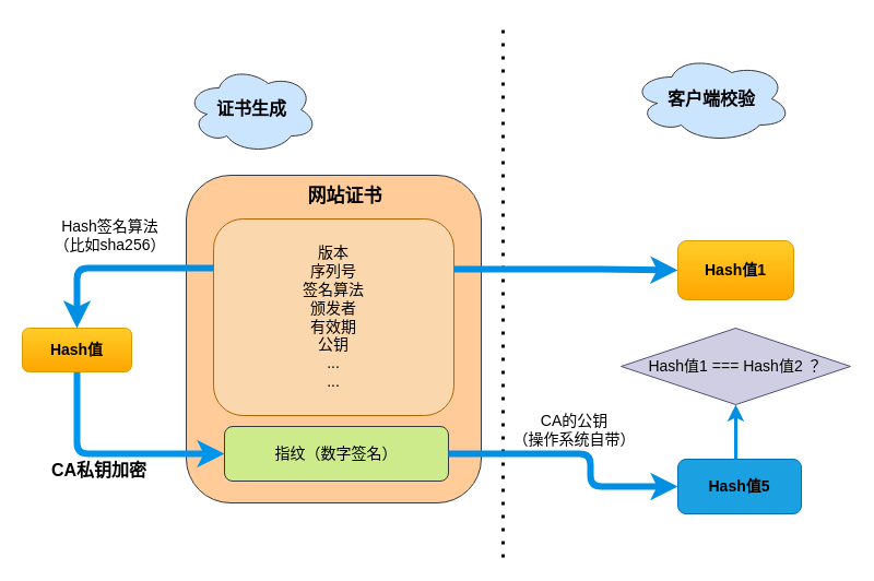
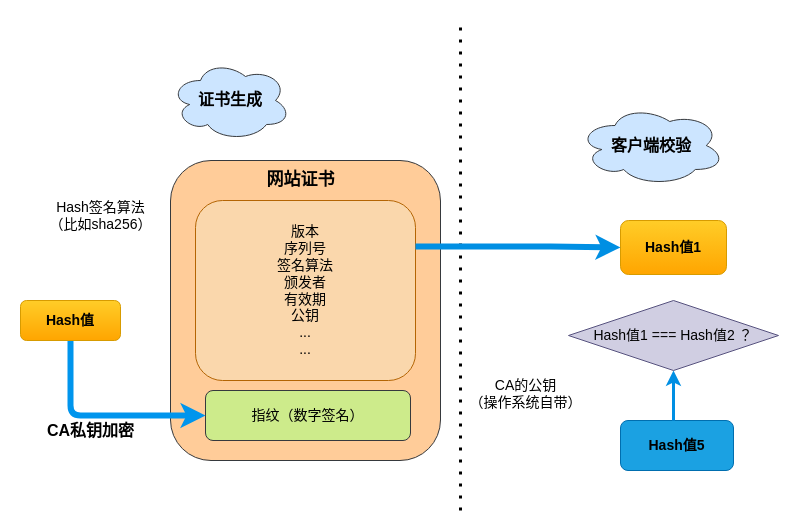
  <mxCell id="0" />
  <mxCell id="1" parent="0" />
  <mxCell id="2" value="&lt;font style=&quot;font-size: 14px&quot;&gt;&lt;br&gt;&lt;/font&gt;" style="rounded=1;whiteSpace=wrap;html=1;fillColor=#ffcc99;strokeColor=#36393d;" vertex="1" parent="1"><mxGeometry x="170" y="160" width="270" height="300" as="geometry" /></mxCell>
  <mxCell id="3" value="&lt;span style=&quot;font-size: 14px&quot;&gt;&lt;font color=&quot;#000000&quot;&gt;指纹（数字签名）&lt;/font&gt;&lt;/span&gt;" style="rounded=1;whiteSpace=wrap;html=1;fillColor=#cdeb8b;strokeColor=#36393d;" vertex="1" parent="1"><mxGeometry x="205" y="390" width="205" height="50" as="geometry" /></mxCell>
  <mxCell id="4" value="&lt;font color=&quot;#000000&quot;&gt;&lt;span style=&quot;font-size: 14px&quot;&gt;版本&lt;/span&gt;&lt;br style=&quot;font-size: 14px&quot;&gt;&lt;span style=&quot;font-size: 14px&quot;&gt;序列号&lt;/span&gt;&lt;br style=&quot;font-size: 14px&quot;&gt;&lt;span style=&quot;font-size: 14px&quot;&gt;签名算法&lt;/span&gt;&lt;br style=&quot;font-size: 14px&quot;&gt;&lt;span style=&quot;font-size: 14px&quot;&gt;颁发者&lt;/span&gt;&lt;br style=&quot;font-size: 14px&quot;&gt;&lt;span style=&quot;font-size: 14px&quot;&gt;有效期&lt;/span&gt;&lt;br style=&quot;font-size: 14px&quot;&gt;&lt;span style=&quot;font-size: 14px&quot;&gt;公钥&lt;/span&gt;&lt;br style=&quot;font-size: 14px&quot;&gt;&lt;span style=&quot;font-size: 14px&quot;&gt;...&lt;/span&gt;&lt;br style=&quot;font-size: 14px&quot;&gt;&lt;span style=&quot;font-size: 14px&quot;&gt;...&lt;/span&gt;&lt;/font&gt;" style="rounded=1;whiteSpace=wrap;html=1;fillColor=#fad7ac;strokeColor=#b46504;" vertex="1" parent="1"><mxGeometry x="195" y="200" width="220" height="180" as="geometry" /></mxCell>
- <mxCell id="5" value="&lt;b style=&quot;font-size: 17px&quot;&gt;&lt;font color=&quot;#000000&quot;&gt;&lt;font style=&quot;font-size: 17px&quot;&gt;网站&lt;/font&gt;&lt;font style=&quot;font-size: 17px&quot;&gt;证书&lt;/font&gt;&lt;/font&gt;&lt;/b&gt;" style="text;html=1;align=center;verticalAlign=middle;resizable=0;points=[];autosize=1;strokeColor=none;" vertex="1" parent="1"><mxGeometry x="275" y="170" width="80" height="20" as="geometry" /></mxCell>
+ <mxCell id="5" value="&lt;b style=&quot;font-size: 17px&quot;&gt;&lt;font color=&quot;#000000&quot;&gt;&lt;font style=&quot;font-size: 17px&quot;&gt;网站&lt;/font&gt;&lt;font style=&quot;font-size: 17px&quot;&gt;证书&lt;/font&gt;&lt;/font&gt;&lt;/b&gt;" style="text;html=1;align=center;verticalAlign=middle;resizable=0;points=[];autosize=1;strokeColor=none;" vertex="1" parent="1"><mxGeometry x="260" y="170" width="80" height="20" as="geometry" /></mxCell>
  <mxCell id="6" value="" style="edgeStyle=segmentEdgeStyle;endArrow=classic;html=1;fillColor=#1ba1e2;strokeWidth=6;strokeColor=#0095ED;" edge="1" parent="1" target="3"><mxGeometry width="50" height="50" relative="1" as="geometry"><mxPoint x="70" y="340" as="sourcePoint" /><mxPoint x="520" y="400" as="targetPoint" /><Array as="points"><mxPoint x="70" y="360" /><mxPoint x="70" y="415" /></Array></mxGeometry></mxCell>
  <mxCell id="7" value="&lt;font style=&quot;font-size: 14px&quot;&gt;Hash签名算法&lt;br&gt;（比如sha256）&lt;/font&gt;" style="text;html=1;align=center;verticalAlign=middle;resizable=0;points=[];autosize=1;strokeColor=none;" vertex="1" parent="1"><mxGeometry x="40" y="200" width="120" height="30" as="geometry" /></mxCell>
  <mxCell id="8" value="" style="endArrow=none;dashed=1;html=1;dashPattern=1 3;strokeWidth=3;" edge="1" parent="1"><mxGeometry width="50" height="50" relative="1" as="geometry"><mxPoint x="460" y="510" as="sourcePoint" /><mxPoint x="460" y="20" as="targetPoint" /></mxGeometry></mxCell>
- <mxCell id="9" value="" style="edgeStyle=segmentEdgeStyle;endArrow=classic;html=1;strokeWidth=6;exitX=0;exitY=0.25;exitDx=0;exitDy=0;entryX=0.5;entryY=0;entryDx=0;entryDy=0;fillColor=#1ba1e2;strokeColor=#008FE3;" edge="1" parent="1" source="4" target="10"><mxGeometry width="50" height="50" relative="1" as="geometry"><mxPoint x="240" y="310" as="sourcePoint" /><mxPoint x="70" y="290" as="targetPoint" /><Array as="points"><mxPoint x="70" y="245" /></Array></mxGeometry></mxCell>
  <mxCell id="10" value="&lt;font style=&quot;font-size: 14px&quot; color=&quot;#000000&quot;&gt;&lt;b&gt;Hash值&lt;/b&gt;&lt;/font&gt;" style="rounded=1;whiteSpace=wrap;html=1;fillColor=#ffcd28;strokeColor=#d79b00;gradientColor=#ffa500;" vertex="1" parent="1"><mxGeometry x="20" y="300" width="100" height="40" as="geometry" /></mxCell>
  <mxCell id="11" value="&lt;b&gt;&lt;font style=&quot;font-size: 16px&quot;&gt;CA私钥加密&lt;/font&gt;&lt;/b&gt;" style="text;html=1;align=center;verticalAlign=middle;resizable=0;points=[];autosize=1;strokeColor=none;" vertex="1" parent="1"><mxGeometry x="40" y="420" width="100" height="20" as="geometry" /></mxCell>
  <mxCell id="12" value="&lt;font color=&quot;#000000&quot; size=&quot;1&quot;&gt;&lt;b style=&quot;font-size: 14px&quot;&gt;Hash值1&lt;/b&gt;&lt;/font&gt;" style="rounded=1;whiteSpace=wrap;html=1;fillColor=#ffcd28;strokeColor=#d79b00;gradientColor=#ffa500;" vertex="1" parent="1"><mxGeometry x="620" y="220" width="106" height="54" as="geometry" /></mxCell>
  <mxCell id="13" value="&lt;b&gt;&lt;font style=&quot;font-size: 14px&quot; color=&quot;#000000&quot;&gt;Hash值5&lt;/font&gt;&lt;/b&gt;" style="rounded=1;whiteSpace=wrap;html=1;fillColor=#1ba1e2;strokeColor=#006EAF;fontColor=#ffffff;" vertex="1" parent="1"><mxGeometry x="620" y="420" width="113" height="50" as="geometry" /></mxCell>
  <mxCell id="14" value="&lt;p style=&quot;line-height: 120%&quot;&gt;&lt;font style=&quot;font-size: 16px&quot; color=&quot;#000000&quot;&gt;&lt;b&gt;证书生成&lt;/b&gt;&lt;/font&gt;&lt;/p&gt;" style="ellipse;shape=cloud;whiteSpace=wrap;html=1;fillColor=#cce5ff;strokeColor=#36393d;" vertex="1" parent="1"><mxGeometry x="170" y="60" width="120" height="80" as="geometry" /></mxCell>
- <mxCell id="15" value="&lt;font color=&quot;#000000&quot; style=&quot;font-size: 16px&quot;&gt;&lt;b&gt;客户端校验&lt;/b&gt;&lt;/font&gt;" style="ellipse;shape=cloud;whiteSpace=wrap;html=1;fillColor=#cce5ff;strokeColor=#36393d;" vertex="1" parent="1"><mxGeometry x="578" y="50" width="146" height="80" as="geometry" /></mxCell>
+ <mxCell id="15" value="&lt;font color=&quot;#000000&quot; style=&quot;font-size: 16px&quot;&gt;&lt;b&gt;客户端校验&lt;/b&gt;&lt;/font&gt;" style="ellipse;shape=cloud;whiteSpace=wrap;html=1;fillColor=#cce5ff;strokeColor=#36393d;" vertex="1" parent="1"><mxGeometry x="578" y="105" width="146" height="80" as="geometry" /></mxCell>
  <mxCell id="16" value="" style="edgeStyle=segmentEdgeStyle;endArrow=classic;html=1;strokeWidth=6;exitX=1;exitY=0.25;exitDx=0;exitDy=0;fillColor=#1ba1e2;strokeColor=#008FE3;entryX=0;entryY=0.5;entryDx=0;entryDy=0;" edge="1" parent="1" target="12"><mxGeometry width="50" height="50" relative="1" as="geometry"><mxPoint x="415" y="246" as="sourcePoint" /><mxPoint x="630" y="180" as="targetPoint" /><Array as="points"><mxPoint x="540" y="246" /><mxPoint x="540" y="246" /></Array></mxGeometry></mxCell>
- <mxCell id="17" value="" style="edgeStyle=segmentEdgeStyle;endArrow=classic;html=1;strokeWidth=6;fillColor=#1ba1e2;strokeColor=#008FE3;entryX=0;entryY=0.5;entryDx=0;entryDy=0;exitX=1;exitY=0.5;exitDx=0;exitDy=0;" edge="1" parent="1" source="3" target="13"><mxGeometry width="50" height="50" relative="1" as="geometry"><mxPoint x="430" y="416" as="sourcePoint" /><mxPoint x="610" y="415.5" as="targetPoint" /><Array as="points"><mxPoint x="540" y="415" /><mxPoint x="540" y="445" /></Array></mxGeometry></mxCell>
  <mxCell id="18" value="&lt;font style=&quot;font-size: 14px&quot;&gt;&lt;br&gt;CA的公钥&lt;br&gt;（操作系统自带）&lt;/font&gt;" style="text;html=1;align=center;verticalAlign=middle;resizable=0;points=[];autosize=1;strokeColor=none;" vertex="1" parent="1"><mxGeometry x="460" y="360" width="130" height="50" as="geometry" /></mxCell>
  <mxCell id="19" value="&lt;font color=&quot;#000000&quot; style=&quot;font-size: 14px&quot;&gt;Hash值1 === Hash值2 ？&lt;/font&gt;" style="rhombus;whiteSpace=wrap;html=1;fillColor=#d0cee2;strokeColor=#56517e;" vertex="1" parent="1"><mxGeometry x="568" y="300" width="210" height="70" as="geometry" /></mxCell>
  <mxCell id="20" value="" style="edgeStyle=segmentEdgeStyle;endArrow=classic;html=1;strokeColor=#008FE3;strokeWidth=3;entryX=0.5;entryY=1;entryDx=0;entryDy=0;" edge="1" parent="1" target="19"><mxGeometry width="50" height="50" relative="1" as="geometry"><mxPoint x="673" y="420" as="sourcePoint" /><mxPoint x="810" y="390" as="targetPoint" /></mxGeometry></mxCell>
